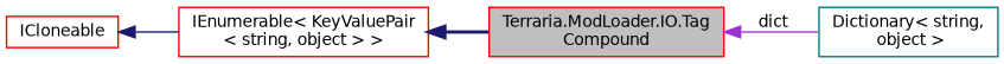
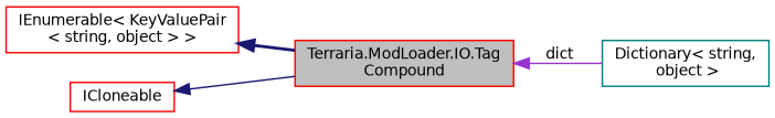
  digraph {
    rankdir=LR
    node [color=red fillcolor=white fontname=Helvetica fontsize=10 shape=record style=filled]
    edge [color=midnightblue dir=back fontname=Helvetica fontsize=10 labelfontname=Helvetica labelfontsize=10 style=solid]
    n1 [fillcolor=grey75 fontcolor=black height=0.2 label="Terraria.ModLoader.IO.Tag\lCompound" width=0.4]
    n2 [color=teal height=0.2 label="Dictionary\< string,\l object \>" width=0.4]
    n3 [height=0.2 label="IEnumerable\< KeyValuePair\l\< string, object \> \>" width=0.4]
    n4 [height=0.2 label=ICloneable width=0.4]
    n1 -> n2 [color=darkorchid3 label=" dict"]
    n3 -> n1 [style=bold]
-   n4 -> n3
+   n4 -> n1
  }
